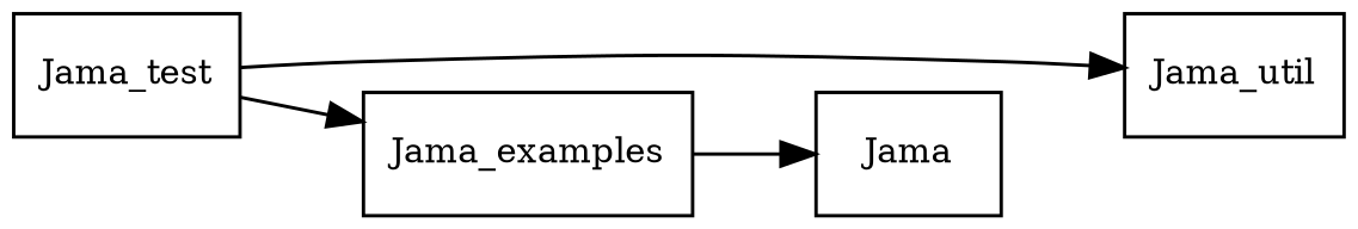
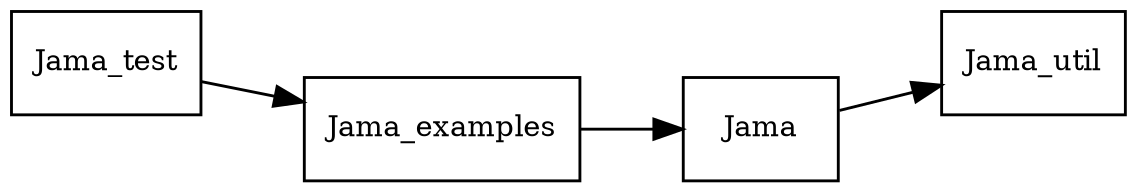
  digraph {
    rankdir=LR
    node [fontsize=10.0 shape=box]
    Jama
    Jama_util
    Jama_examples
    Jama_test
-   Jama_test -> Jama_util
+   Jama -> Jama_util
    Jama_examples -> Jama
    Jama_test -> Jama_examples
  }
